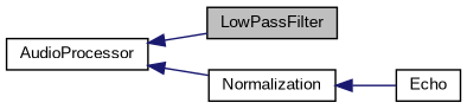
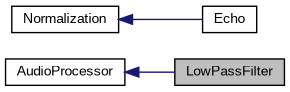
  digraph {
    fontname="Liberation Sans"
    rankdir=LR
    node [color=black fillcolor=white fontname="Liberation Sans" fontsize=10 shape=record style=filled]
    edge [color=midnightblue dir=back fontname="Liberation Sans" fontsize=10 labelfontname=Helvetica labelfontsize=10 style=solid]
    n1 [fillcolor=grey75 fontcolor=black height=0.2 label=LowPassFilter width=0.4]
    n2 [height=0.2 label=Echo width=0.4]
    n3 [height=0.2 label=Normalization width=0.4]
    n4 [height=0.2 label=AudioProcessor width=0.4]
    n3 -> n2
    n4 -> n1
-   n4 -> n3
  }
